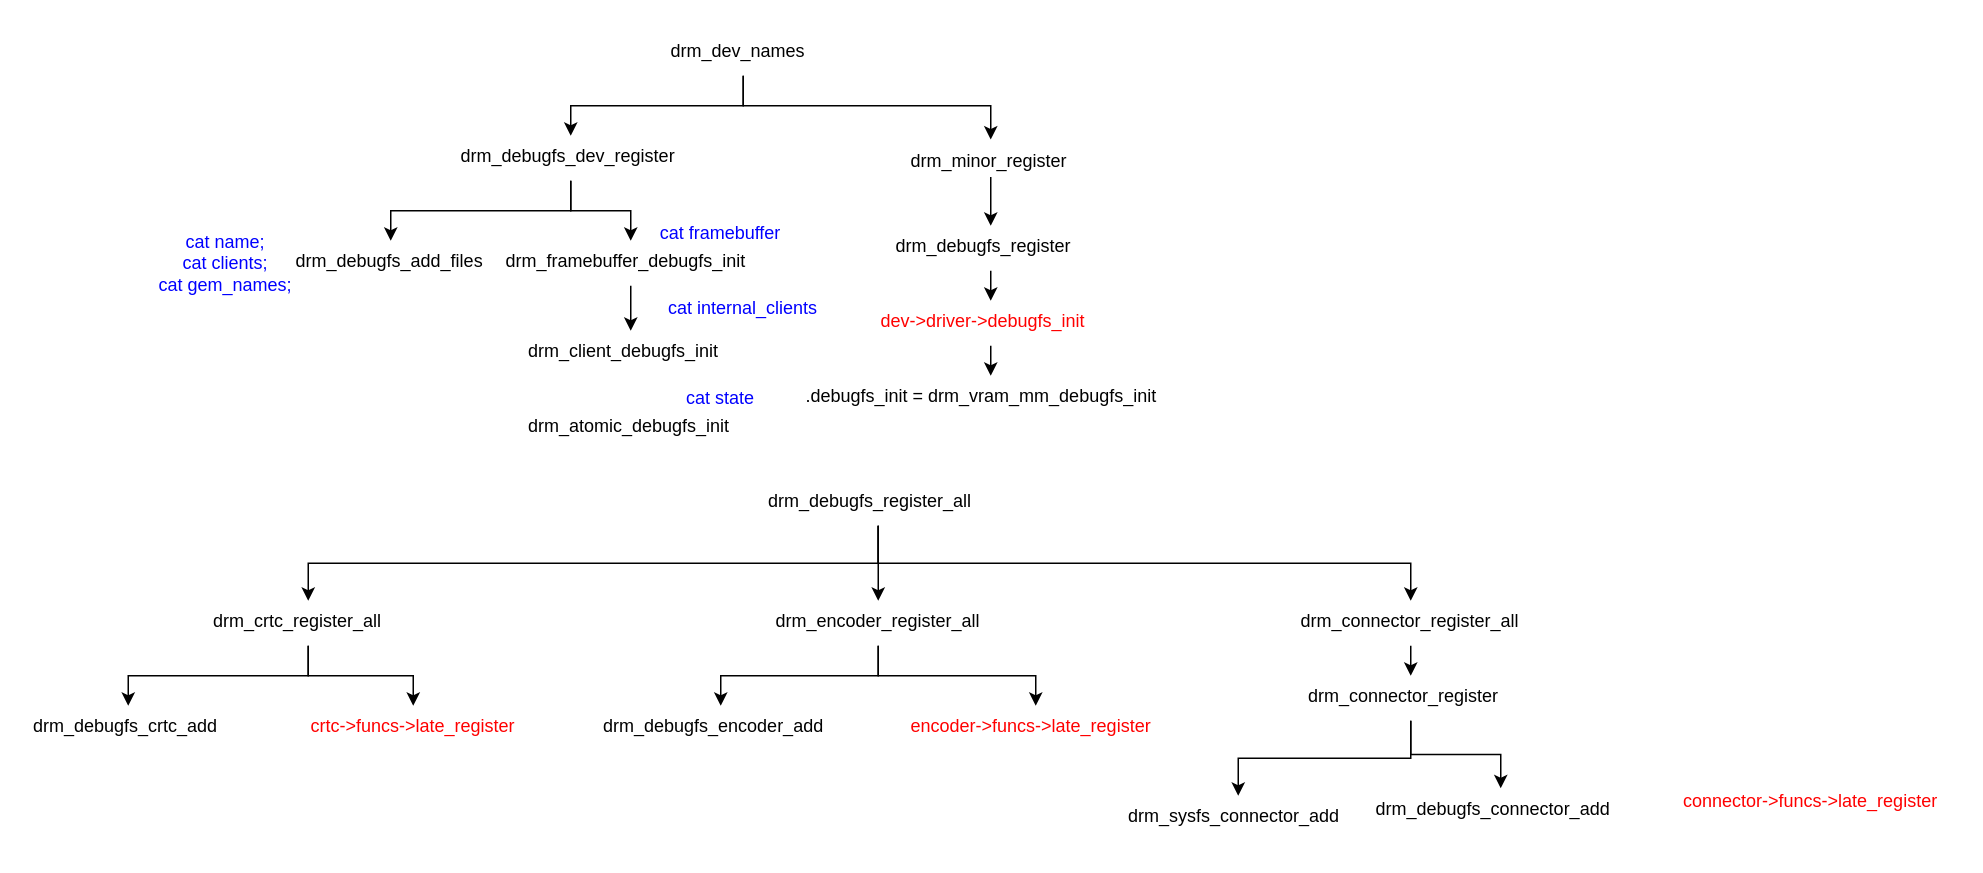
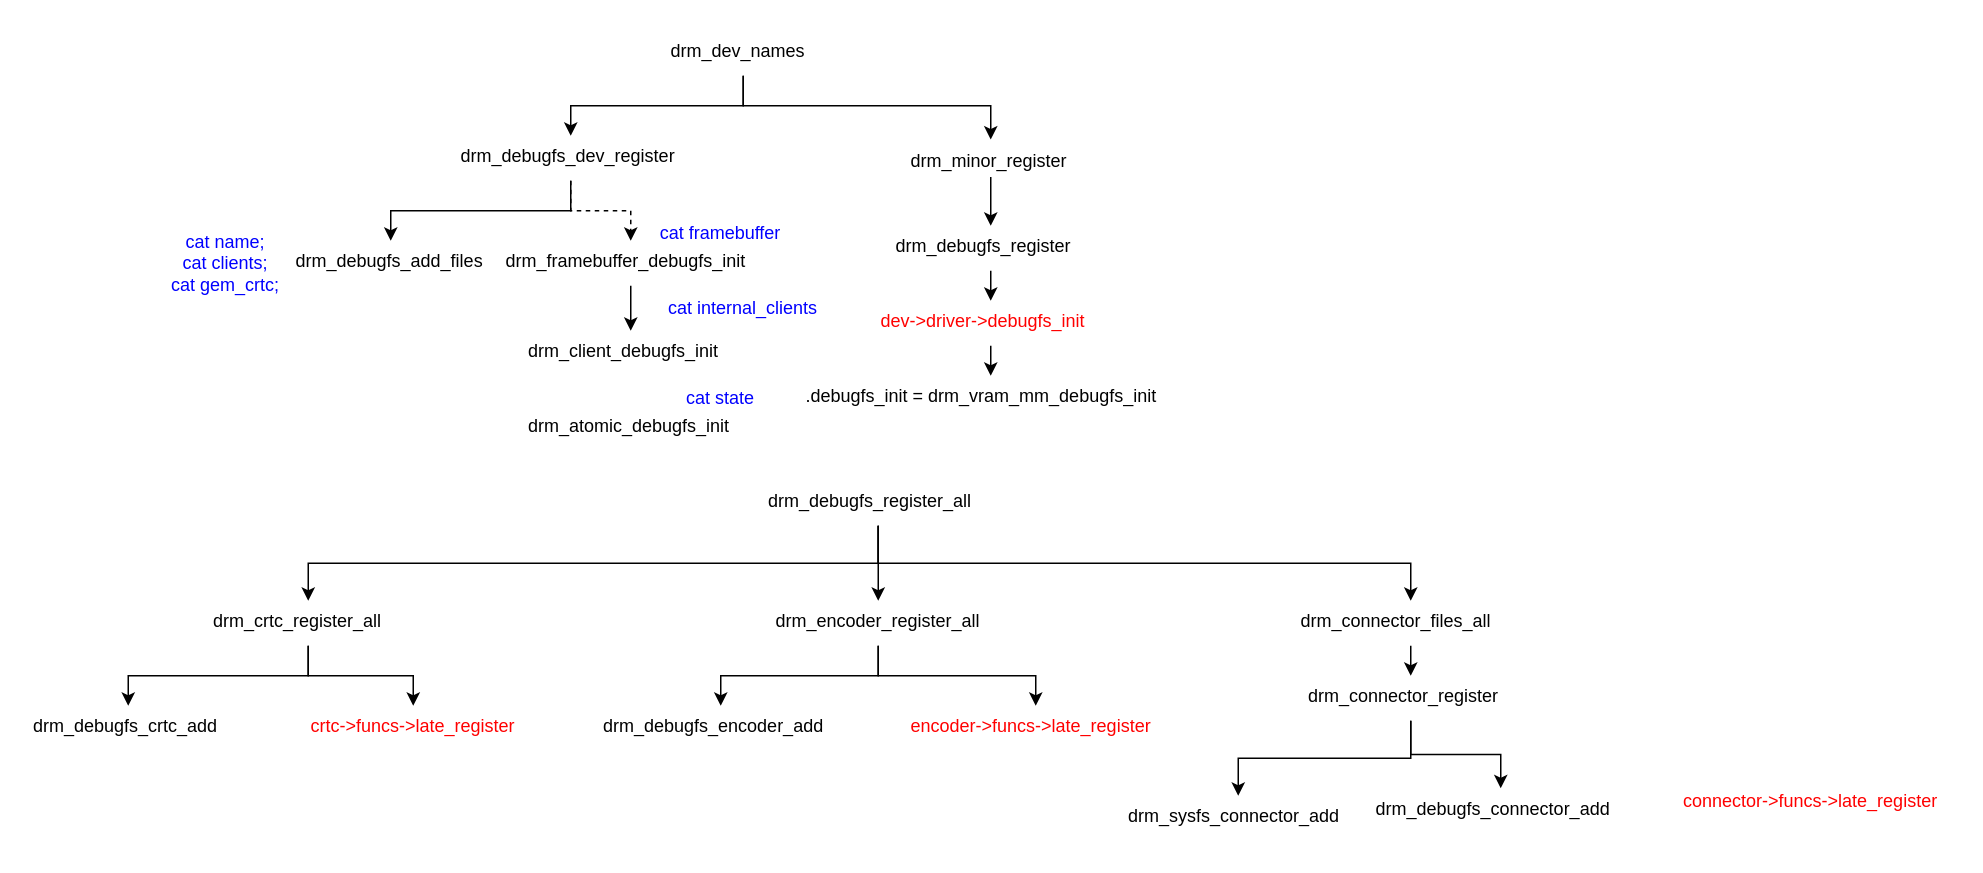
  <mxCell id="0" />
  <mxCell id="1" parent="0" />
  <mxCell id="2" style="edgeStyle=orthogonalEdgeStyle;rounded=0;orthogonalLoop=1;jettySize=auto;html=1;exitX=0.5;exitY=1;exitDx=0;exitDy=0;entryX=0.5;entryY=0;entryDx=0;entryDy=0;" edge="1" parent="1" source="4" target="7"><mxGeometry relative="1" as="geometry"><Array as="points"><mxPoint x="495" y="70" /><mxPoint x="380" y="70" /></Array></mxGeometry></mxCell>
  <mxCell id="3" style="edgeStyle=orthogonalEdgeStyle;rounded=0;orthogonalLoop=1;jettySize=auto;html=1;exitX=0.5;exitY=1;exitDx=0;exitDy=0;entryX=0.5;entryY=0;entryDx=0;entryDy=0;" edge="1" parent="1" source="4" target="9"><mxGeometry relative="1" as="geometry"><Array as="points"><mxPoint x="495" y="70" /><mxPoint x="660" y="70" /></Array></mxGeometry></mxCell>
  <mxCell id="4" value="drm_dev_names" style="text;whiteSpace=wrap;html=1;" vertex="1" parent="1"><mxGeometry x="445" y="20" width="100" height="30" as="geometry" /></mxCell>
  <mxCell id="5" style="edgeStyle=orthogonalEdgeStyle;rounded=0;orthogonalLoop=1;jettySize=auto;html=1;exitX=0.5;exitY=1;exitDx=0;exitDy=0;entryX=0.5;entryY=0;entryDx=0;entryDy=0;" edge="1" parent="1" source="7" target="10"><mxGeometry relative="1" as="geometry" /></mxCell>
- <mxCell id="6" style="edgeStyle=orthogonalEdgeStyle;rounded=0;orthogonalLoop=1;jettySize=auto;html=1;exitX=0.5;exitY=1;exitDx=0;exitDy=0;entryX=0.5;entryY=0;entryDx=0;entryDy=0;" edge="1" parent="1" source="7" target="12"><mxGeometry relative="1" as="geometry" /></mxCell>
+ <mxCell id="6" style="edgeStyle=orthogonalEdgeStyle;rounded=0;orthogonalLoop=1;jettySize=auto;html=1;exitX=0.5;exitY=1;exitDx=0;exitDy=0;entryX=0.5;entryY=0;entryDx=0;entryDy=0;dashed=1;" edge="1" parent="1" source="7" target="12"><mxGeometry relative="1" as="geometry" /></mxCell>
  <mxCell id="7" value="drm_debugfs_dev_register" style="text;whiteSpace=wrap;html=1;" vertex="1" parent="1"><mxGeometry x="305" y="90" width="150" height="30" as="geometry" /></mxCell>
  <mxCell id="8" style="edgeStyle=orthogonalEdgeStyle;rounded=0;orthogonalLoop=1;jettySize=auto;html=1;exitX=0.5;exitY=1;exitDx=0;exitDy=0;entryX=0.5;entryY=0;entryDx=0;entryDy=0;" edge="1" parent="1" source="9" target="20"><mxGeometry relative="1" as="geometry" /></mxCell>
  <mxCell id="9" value="drm_minor_register" style="text;whiteSpace=wrap;html=1;" vertex="1" parent="1"><mxGeometry x="605" y="92.5" width="110" height="25" as="geometry" /></mxCell>
  <mxCell id="10" value="drm_debugfs_add_files" style="text;whiteSpace=wrap;html=1;" vertex="1" parent="1"><mxGeometry x="195" y="160" width="130" height="30" as="geometry" /></mxCell>
  <mxCell id="11" style="edgeStyle=orthogonalEdgeStyle;rounded=0;orthogonalLoop=1;jettySize=auto;html=1;exitX=0.5;exitY=1;exitDx=0;exitDy=0;entryX=0.5;entryY=0;entryDx=0;entryDy=0;" edge="1" parent="1" source="12" target="15"><mxGeometry relative="1" as="geometry" /></mxCell>
  <mxCell id="12" value="drm_framebuffer_debugfs_init" style="text;whiteSpace=wrap;html=1;" vertex="1" parent="1"><mxGeometry x="335" y="160" width="170" height="30" as="geometry" /></mxCell>
- <mxCell id="13" value="&lt;font color=&quot;#0000ff&quot;&gt;cat name;&lt;/font&gt;&lt;div&gt;&lt;font color=&quot;#0000ff&quot;&gt;cat clients;&lt;/font&gt;&lt;/div&gt;&lt;div&gt;&lt;font color=&quot;#0000ff&quot;&gt;cat gem_names;&lt;/font&gt;&lt;/div&gt;" style="text;html=1;align=center;verticalAlign=middle;whiteSpace=wrap;rounded=0;" vertex="1" parent="1"><mxGeometry x="95" y="160" width="110" height="30" as="geometry" /></mxCell>
+ <mxCell id="13" value="&lt;font color=&quot;#0000ff&quot;&gt;cat name;&lt;/font&gt;&lt;div&gt;&lt;font color=&quot;#0000ff&quot;&gt;cat clients;&lt;/font&gt;&lt;/div&gt;&lt;div&gt;&lt;font color=&quot;#0000ff&quot;&gt;cat gem_crtc;&lt;/font&gt;&lt;/div&gt;" style="text;html=1;align=center;verticalAlign=middle;whiteSpace=wrap;rounded=0;" vertex="1" parent="1"><mxGeometry x="95" y="160" width="110" height="30" as="geometry" /></mxCell>
  <mxCell id="14" value="&lt;font color=&quot;#0000ff&quot;&gt;cat framebuffer&lt;/font&gt;" style="text;html=1;align=center;verticalAlign=middle;whiteSpace=wrap;rounded=0;" vertex="1" parent="1"><mxGeometry x="425" y="140" width="110" height="30" as="geometry" /></mxCell>
  <mxCell id="15" value="drm_client_debugfs_init" style="text;whiteSpace=wrap;html=1;" vertex="1" parent="1"><mxGeometry x="350" y="220" width="140" height="30" as="geometry" /></mxCell>
  <mxCell id="16" value="drm_atomic_debugfs_init" style="text;whiteSpace=wrap;html=1;" vertex="1" parent="1"><mxGeometry x="350" y="270" width="140" height="30" as="geometry" /></mxCell>
  <mxCell id="17" value="&lt;font color=&quot;#0000ff&quot;&gt;cat internal_clients&lt;/font&gt;" style="text;html=1;align=center;verticalAlign=middle;whiteSpace=wrap;rounded=0;" vertex="1" parent="1"><mxGeometry x="440" y="190" width="110" height="30" as="geometry" /></mxCell>
  <mxCell id="18" value="&lt;font color=&quot;#0000ff&quot;&gt;cat state&lt;/font&gt;" style="text;html=1;align=center;verticalAlign=middle;whiteSpace=wrap;rounded=0;" vertex="1" parent="1"><mxGeometry x="440" y="250" width="80" height="30" as="geometry" /></mxCell>
  <mxCell id="19" style="edgeStyle=orthogonalEdgeStyle;rounded=0;orthogonalLoop=1;jettySize=auto;html=1;exitX=0.5;exitY=1;exitDx=0;exitDy=0;entryX=0.5;entryY=0;entryDx=0;entryDy=0;" edge="1" parent="1" source="20" target="22"><mxGeometry relative="1" as="geometry" /></mxCell>
  <mxCell id="20" value="drm_debugfs_register" style="text;whiteSpace=wrap;html=1;" vertex="1" parent="1"><mxGeometry x="595" y="150" width="130" height="30" as="geometry" /></mxCell>
  <mxCell id="21" style="edgeStyle=orthogonalEdgeStyle;rounded=0;orthogonalLoop=1;jettySize=auto;html=1;exitX=0.5;exitY=1;exitDx=0;exitDy=0;entryX=0.5;entryY=0;entryDx=0;entryDy=0;" edge="1" parent="1" source="22" target="23"><mxGeometry relative="1" as="geometry" /></mxCell>
  <mxCell id="22" value="&lt;font color=&quot;#ff0000&quot;&gt;dev-&amp;gt;driver-&amp;gt;debugfs_init&lt;/font&gt;" style="text;whiteSpace=wrap;html=1;" vertex="1" parent="1"><mxGeometry x="585" y="200" width="150" height="30" as="geometry" /></mxCell>
  <mxCell id="23" value=".debugfs_init = drm_vram_mm_debugfs_init" style="text;whiteSpace=wrap;html=1;" vertex="1" parent="1"><mxGeometry x="535" y="250" width="250" height="30" as="geometry" /></mxCell>
  <mxCell id="24" style="edgeStyle=orthogonalEdgeStyle;rounded=0;orthogonalLoop=1;jettySize=auto;html=1;exitX=0.5;exitY=1;exitDx=0;exitDy=0;entryX=0.5;entryY=0;entryDx=0;entryDy=0;" edge="1" parent="1" source="26" target="28"><mxGeometry relative="1" as="geometry" /></mxCell>
  <mxCell id="25" style="edgeStyle=orthogonalEdgeStyle;rounded=0;orthogonalLoop=1;jettySize=auto;html=1;exitX=0.5;exitY=1;exitDx=0;exitDy=0;entryX=0.5;entryY=0;entryDx=0;entryDy=0;" edge="1" parent="1" source="26" target="27"><mxGeometry relative="1" as="geometry" /></mxCell>
  <mxCell id="26" value="drm_connector_register" style="text;whiteSpace=wrap;html=1;" vertex="1" parent="1"><mxGeometry x="870" y="450" width="140" height="30" as="geometry" /></mxCell>
  <mxCell id="27" value="drm_debugfs_connector_add" style="text;whiteSpace=wrap;html=1;" vertex="1" parent="1"><mxGeometry x="915" y="525" width="170" height="30" as="geometry" /></mxCell>
  <mxCell id="28" value="drm_sysfs_connector_add" style="text;whiteSpace=wrap;html=1;" vertex="1" parent="1"><mxGeometry x="750" y="530" width="150" height="30" as="geometry" /></mxCell>
  <mxCell id="29" value="&lt;font color=&quot;#ff0000&quot;&gt;connector-&amp;gt;funcs-&amp;gt;late_register&lt;/font&gt;" style="text;whiteSpace=wrap;html=1;" vertex="1" parent="1"><mxGeometry x="1120" y="520" width="180" height="30" as="geometry" /></mxCell>
  <mxCell id="30" style="edgeStyle=orthogonalEdgeStyle;rounded=0;orthogonalLoop=1;jettySize=auto;html=1;exitX=0.5;exitY=1;exitDx=0;exitDy=0;entryX=0.5;entryY=0;entryDx=0;entryDy=0;" edge="1" parent="1" source="32" target="33"><mxGeometry relative="1" as="geometry" /></mxCell>
  <mxCell id="31" style="edgeStyle=orthogonalEdgeStyle;rounded=0;orthogonalLoop=1;jettySize=auto;html=1;exitX=0.5;exitY=1;exitDx=0;exitDy=0;entryX=0.5;entryY=0;entryDx=0;entryDy=0;" edge="1" parent="1" source="32" target="34"><mxGeometry relative="1" as="geometry" /></mxCell>
  <mxCell id="32" value="drm_crtc_register_all" style="text;whiteSpace=wrap;html=1;" vertex="1" parent="1"><mxGeometry x="140" y="400" width="130" height="30" as="geometry" /></mxCell>
  <mxCell id="33" value="drm_debugfs_crtc_add" style="text;whiteSpace=wrap;html=1;" vertex="1" parent="1"><mxGeometry x="20" y="470" width="130" height="30" as="geometry" /></mxCell>
  <mxCell id="34" value="&lt;font color=&quot;#ff0000&quot;&gt;crtc-&amp;gt;funcs-&amp;gt;late_register&lt;/font&gt;" style="text;whiteSpace=wrap;html=1;" vertex="1" parent="1"><mxGeometry x="205" y="470" width="140" height="30" as="geometry" /></mxCell>
  <mxCell id="35" style="edgeStyle=orthogonalEdgeStyle;rounded=0;orthogonalLoop=1;jettySize=auto;html=1;exitX=0.5;exitY=1;exitDx=0;exitDy=0;entryX=0.5;entryY=0;entryDx=0;entryDy=0;" edge="1" parent="1" source="37" target="38"><mxGeometry relative="1" as="geometry" /></mxCell>
  <mxCell id="36" style="edgeStyle=orthogonalEdgeStyle;rounded=0;orthogonalLoop=1;jettySize=auto;html=1;exitX=0.5;exitY=1;exitDx=0;exitDy=0;entryX=0.5;entryY=0;entryDx=0;entryDy=0;" edge="1" parent="1" source="37" target="39"><mxGeometry relative="1" as="geometry" /></mxCell>
  <mxCell id="37" value="drm_encoder_register_all" style="text;whiteSpace=wrap;html=1;" vertex="1" parent="1"><mxGeometry x="515" y="400" width="140" height="30" as="geometry" /></mxCell>
  <mxCell id="38" value="drm_debugfs_encoder_add" style="text;whiteSpace=wrap;html=1;" vertex="1" parent="1"><mxGeometry x="400" y="470" width="160" height="30" as="geometry" /></mxCell>
  <mxCell id="39" value="&lt;font color=&quot;#ff0000&quot;&gt;encoder-&amp;gt;funcs-&amp;gt;late_register&lt;/font&gt;" style="text;whiteSpace=wrap;html=1;" vertex="1" parent="1"><mxGeometry x="605" y="470" width="170" height="30" as="geometry" /></mxCell>
  <mxCell id="40" style="edgeStyle=orthogonalEdgeStyle;rounded=0;orthogonalLoop=1;jettySize=auto;html=1;exitX=0.5;exitY=1;exitDx=0;exitDy=0;entryX=0.5;entryY=0;entryDx=0;entryDy=0;" edge="1" parent="1" source="41" target="26"><mxGeometry relative="1" as="geometry" /></mxCell>
- <mxCell id="41" value="drm_connector_register_all" style="text;whiteSpace=wrap;html=1;" vertex="1" parent="1"><mxGeometry x="865" y="400" width="150" height="30" as="geometry" /></mxCell>
+ <mxCell id="41" value="drm_connector_files_all" style="text;whiteSpace=wrap;html=1;" vertex="1" parent="1"><mxGeometry x="865" y="400" width="150" height="30" as="geometry" /></mxCell>
  <mxCell id="42" style="edgeStyle=orthogonalEdgeStyle;rounded=0;orthogonalLoop=1;jettySize=auto;html=1;exitX=0.5;exitY=1;exitDx=0;exitDy=0;entryX=0.5;entryY=0;entryDx=0;entryDy=0;" edge="1" parent="1" source="45" target="32"><mxGeometry relative="1" as="geometry" /></mxCell>
  <mxCell id="43" style="edgeStyle=orthogonalEdgeStyle;rounded=0;orthogonalLoop=1;jettySize=auto;html=1;exitX=0.5;exitY=1;exitDx=0;exitDy=0;entryX=0.5;entryY=0;entryDx=0;entryDy=0;" edge="1" parent="1" source="45" target="37"><mxGeometry relative="1" as="geometry"><Array as="points"><mxPoint x="585" y="400" /></Array></mxGeometry></mxCell>
  <mxCell id="44" style="edgeStyle=orthogonalEdgeStyle;rounded=0;orthogonalLoop=1;jettySize=auto;html=1;exitX=0.5;exitY=1;exitDx=0;exitDy=0;entryX=0.5;entryY=0;entryDx=0;entryDy=0;" edge="1" parent="1" source="45" target="41"><mxGeometry relative="1" as="geometry" /></mxCell>
  <mxCell id="45" value="drm_debugfs_register_all" style="text;whiteSpace=wrap;html=1;" vertex="1" parent="1"><mxGeometry x="510" y="320" width="150" height="30" as="geometry" /></mxCell>
